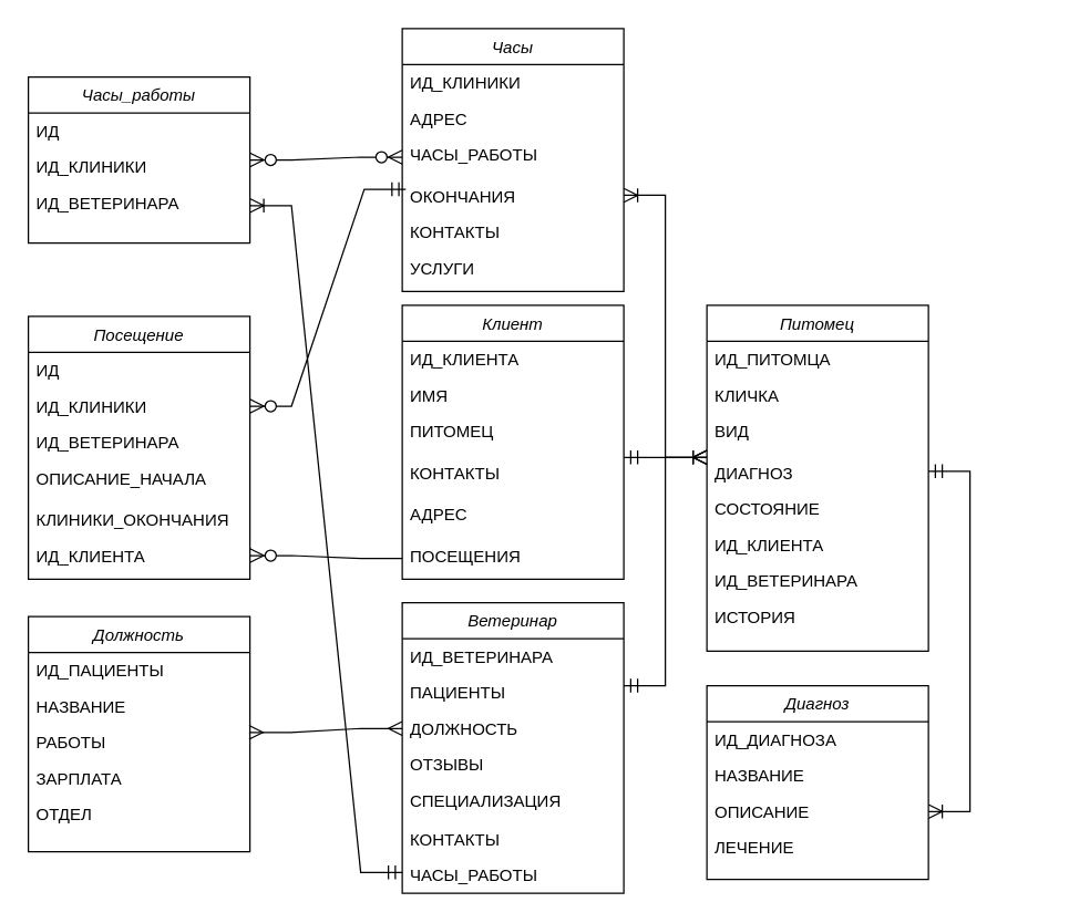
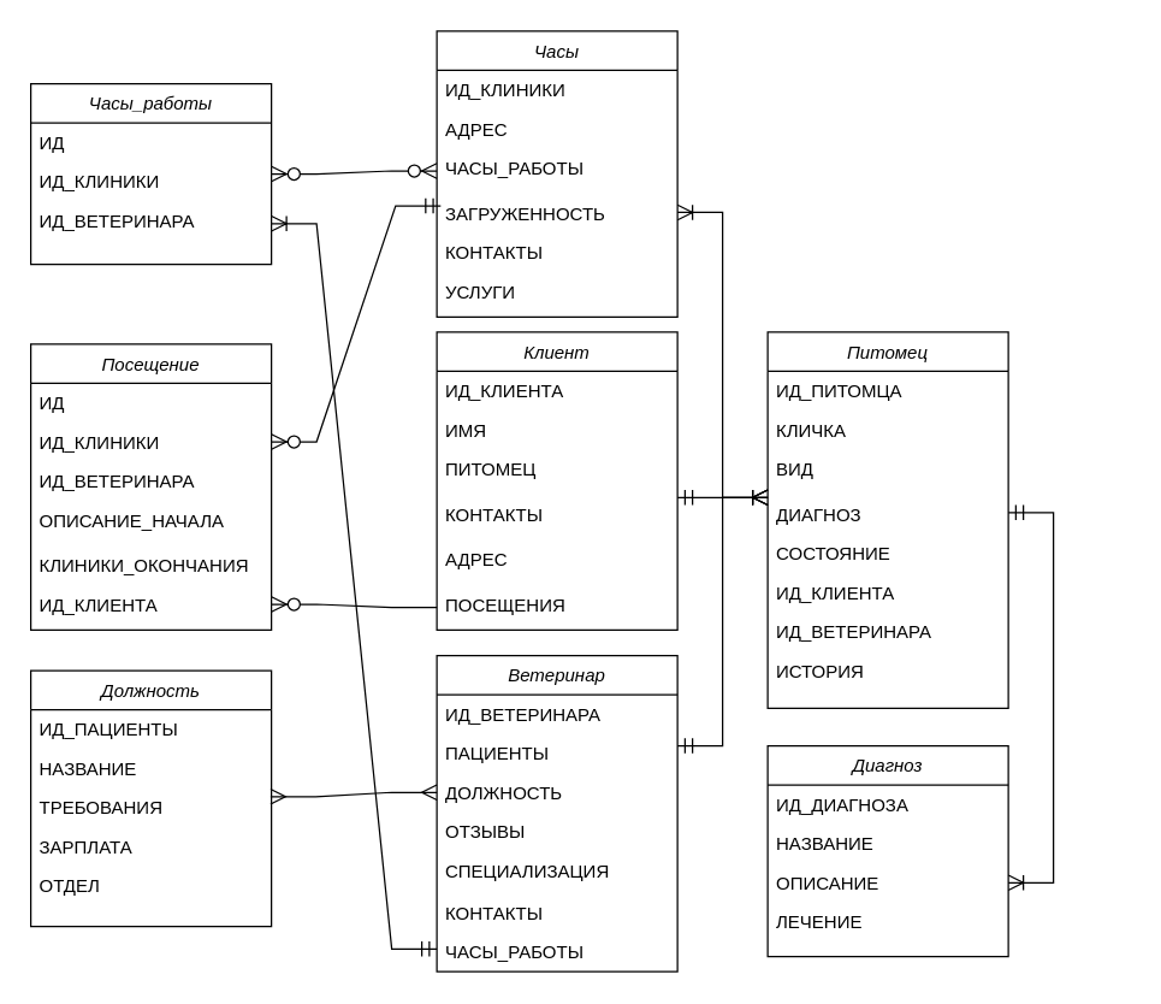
  <mxCell id="0" />
  <mxCell id="1" parent="0" />
  <mxCell id="2" value="Часы" style="swimlane;fontStyle=2;align=center;verticalAlign=top;childLayout=stackLayout;horizontal=1;startSize=26;horizontalStack=0;resizeParent=1;resizeLast=0;collapsible=1;marginBottom=0;rounded=0;shadow=0;strokeWidth=1;" parent="1" vertex="1"><mxGeometry x="290" y="20" width="160" height="190" as="geometry"><mxRectangle x="230" y="140" width="160" height="26" as="alternateBounds" /></mxGeometry></mxCell>
  <mxCell id="3" value="ИД_КЛИНИКИ" style="text;align=left;verticalAlign=top;spacingLeft=4;spacingRight=4;overflow=hidden;rotatable=0;points=[[0,0.5],[1,0.5]];portConstraint=eastwest;" parent="2" vertex="1"><mxGeometry y="26" width="160" height="26" as="geometry" /></mxCell>
  <mxCell id="4" value="АДРЕС" style="text;align=left;verticalAlign=top;spacingLeft=4;spacingRight=4;overflow=hidden;rotatable=0;points=[[0,0.5],[1,0.5]];portConstraint=eastwest;rounded=0;shadow=0;html=0;" parent="2" vertex="1"><mxGeometry y="52" width="160" height="26" as="geometry" /></mxCell>
  <mxCell id="5" value="ЧАСЫ_РАБОТЫ" style="text;align=left;verticalAlign=top;spacingLeft=4;spacingRight=4;overflow=hidden;rotatable=0;points=[[0,0.5],[1,0.5]];portConstraint=eastwest;rounded=0;shadow=0;html=0;" vertex="1" parent="2"><mxGeometry y="78" width="160" height="30" as="geometry" /></mxCell>
- <mxCell id="6" value="ОКОНЧАНИЯ" style="text;align=left;verticalAlign=top;spacingLeft=4;spacingRight=4;overflow=hidden;rotatable=0;points=[[0,0.5],[1,0.5]];portConstraint=eastwest;rounded=0;shadow=0;html=0;" vertex="1" parent="2"><mxGeometry y="108" width="160" height="26" as="geometry" /></mxCell>
+ <mxCell id="6" value="ЗАГРУЖЕННОСТЬ" style="text;align=left;verticalAlign=top;spacingLeft=4;spacingRight=4;overflow=hidden;rotatable=0;points=[[0,0.5],[1,0.5]];portConstraint=eastwest;rounded=0;shadow=0;html=0;" vertex="1" parent="2"><mxGeometry y="108" width="160" height="26" as="geometry" /></mxCell>
  <mxCell id="7" value="КОНТАКТЫ" style="text;align=left;verticalAlign=top;spacingLeft=4;spacingRight=4;overflow=hidden;rotatable=0;points=[[0,0.5],[1,0.5]];portConstraint=eastwest;rounded=0;shadow=0;html=0;" vertex="1" parent="2"><mxGeometry y="134" width="160" height="26" as="geometry" /></mxCell>
  <mxCell id="8" value="УСЛУГИ" style="text;align=left;verticalAlign=top;spacingLeft=4;spacingRight=4;overflow=hidden;rotatable=0;points=[[0,0.5],[1,0.5]];portConstraint=eastwest;rounded=0;shadow=0;html=0;" vertex="1" parent="2"><mxGeometry y="160" width="160" height="26" as="geometry" /></mxCell>
  <mxCell id="9" value="Клиент" style="swimlane;fontStyle=2;align=center;verticalAlign=top;childLayout=stackLayout;horizontal=1;startSize=26;horizontalStack=0;resizeParent=1;resizeLast=0;collapsible=1;marginBottom=0;rounded=0;shadow=0;strokeWidth=1;" vertex="1" parent="1"><mxGeometry x="290" y="220" width="160" height="198" as="geometry"><mxRectangle x="230" y="140" width="160" height="26" as="alternateBounds" /></mxGeometry></mxCell>
  <mxCell id="10" value="ИД_КЛИЕНТА" style="text;align=left;verticalAlign=top;spacingLeft=4;spacingRight=4;overflow=hidden;rotatable=0;points=[[0,0.5],[1,0.5]];portConstraint=eastwest;" vertex="1" parent="9"><mxGeometry y="26" width="160" height="26" as="geometry" /></mxCell>
  <mxCell id="11" value="ИМЯ" style="text;align=left;verticalAlign=top;spacingLeft=4;spacingRight=4;overflow=hidden;rotatable=0;points=[[0,0.5],[1,0.5]];portConstraint=eastwest;rounded=0;shadow=0;html=0;" vertex="1" parent="9"><mxGeometry y="52" width="160" height="26" as="geometry" /></mxCell>
  <mxCell id="12" value="ПИТОМЕЦ" style="text;align=left;verticalAlign=top;spacingLeft=4;spacingRight=4;overflow=hidden;rotatable=0;points=[[0,0.5],[1,0.5]];portConstraint=eastwest;rounded=0;shadow=0;html=0;" vertex="1" parent="9"><mxGeometry y="78" width="160" height="30" as="geometry" /></mxCell>
  <mxCell id="13" value="КОНТАКТЫ" style="text;align=left;verticalAlign=top;spacingLeft=4;spacingRight=4;overflow=hidden;rotatable=0;points=[[0,0.5],[1,0.5]];portConstraint=eastwest;rounded=0;shadow=0;html=0;" vertex="1" parent="9"><mxGeometry y="108" width="160" height="30" as="geometry" /></mxCell>
  <mxCell id="14" value="АДРЕС" style="text;align=left;verticalAlign=top;spacingLeft=4;spacingRight=4;overflow=hidden;rotatable=0;points=[[0,0.5],[1,0.5]];portConstraint=eastwest;rounded=0;shadow=0;html=0;" vertex="1" parent="9"><mxGeometry y="138" width="160" height="30" as="geometry" /></mxCell>
  <mxCell id="15" value="ПОСЕЩЕНИЯ" style="text;align=left;verticalAlign=top;spacingLeft=4;spacingRight=4;overflow=hidden;rotatable=0;points=[[0,0.5],[1,0.5]];portConstraint=eastwest;rounded=0;shadow=0;html=0;" vertex="1" parent="9"><mxGeometry y="168" width="160" height="30" as="geometry" /></mxCell>
  <mxCell id="16" value="Ветеринар" style="swimlane;fontStyle=2;align=center;verticalAlign=top;childLayout=stackLayout;horizontal=1;startSize=26;horizontalStack=0;resizeParent=1;resizeLast=0;collapsible=1;marginBottom=0;rounded=0;shadow=0;strokeWidth=1;" vertex="1" parent="1"><mxGeometry x="290" y="435" width="160" height="210" as="geometry"><mxRectangle x="230" y="140" width="160" height="26" as="alternateBounds" /></mxGeometry></mxCell>
  <mxCell id="17" value="ИД_ВЕТЕРИНАРА" style="text;align=left;verticalAlign=top;spacingLeft=4;spacingRight=4;overflow=hidden;rotatable=0;points=[[0,0.5],[1,0.5]];portConstraint=eastwest;" vertex="1" parent="16"><mxGeometry y="26" width="160" height="26" as="geometry" /></mxCell>
  <mxCell id="18" value="ПАЦИЕНТЫ" style="text;align=left;verticalAlign=top;spacingLeft=4;spacingRight=4;overflow=hidden;rotatable=0;points=[[0,0.5],[1,0.5]];portConstraint=eastwest;rounded=0;shadow=0;html=0;" vertex="1" parent="16"><mxGeometry y="52" width="160" height="26" as="geometry" /></mxCell>
  <mxCell id="19" value="ДОЛЖНОСТЬ" style="text;align=left;verticalAlign=top;spacingLeft=4;spacingRight=4;overflow=hidden;rotatable=0;points=[[0,0.5],[1,0.5]];portConstraint=eastwest;rounded=0;shadow=0;html=0;" vertex="1" parent="16"><mxGeometry y="78" width="160" height="26" as="geometry" /></mxCell>
  <mxCell id="20" value="ОТЗЫВЫ" style="text;align=left;verticalAlign=top;spacingLeft=4;spacingRight=4;overflow=hidden;rotatable=0;points=[[0,0.5],[1,0.5]];portConstraint=eastwest;rounded=0;shadow=0;html=0;" vertex="1" parent="16"><mxGeometry y="104" width="160" height="26" as="geometry" /></mxCell>
  <mxCell id="21" value="СПЕЦИАЛИЗАЦИЯ" style="text;align=left;verticalAlign=top;spacingLeft=4;spacingRight=4;overflow=hidden;rotatable=0;points=[[0,0.5],[1,0.5]];portConstraint=eastwest;rounded=0;shadow=0;html=0;" vertex="1" parent="16"><mxGeometry y="130" width="160" height="28" as="geometry" /></mxCell>
  <mxCell id="22" value="КОНТАКТЫ" style="text;align=left;verticalAlign=top;spacingLeft=4;spacingRight=4;overflow=hidden;rotatable=0;points=[[0,0.5],[1,0.5]];portConstraint=eastwest;rounded=0;shadow=0;html=0;" vertex="1" parent="16"><mxGeometry y="158" width="160" height="26" as="geometry" /></mxCell>
  <mxCell id="23" value="ЧАСЫ_РАБОТЫ" style="text;align=left;verticalAlign=top;spacingLeft=4;spacingRight=4;overflow=hidden;rotatable=0;points=[[0,0.5],[1,0.5]];portConstraint=eastwest;rounded=0;shadow=0;html=0;" vertex="1" parent="16"><mxGeometry y="184" width="160" height="22" as="geometry" /></mxCell>
  <mxCell id="24" value="Питомец" style="swimlane;fontStyle=2;align=center;verticalAlign=top;childLayout=stackLayout;horizontal=1;startSize=26;horizontalStack=0;resizeParent=1;resizeLast=0;collapsible=1;marginBottom=0;rounded=0;shadow=0;strokeWidth=1;" vertex="1" parent="1"><mxGeometry x="510" y="220" width="160" height="250" as="geometry"><mxRectangle x="230" y="140" width="160" height="26" as="alternateBounds" /></mxGeometry></mxCell>
  <mxCell id="25" value="ИД_ПИТОМЦА" style="text;align=left;verticalAlign=top;spacingLeft=4;spacingRight=4;overflow=hidden;rotatable=0;points=[[0,0.5],[1,0.5]];portConstraint=eastwest;" vertex="1" parent="24"><mxGeometry y="26" width="160" height="26" as="geometry" /></mxCell>
  <mxCell id="26" value="КЛИЧКА" style="text;align=left;verticalAlign=top;spacingLeft=4;spacingRight=4;overflow=hidden;rotatable=0;points=[[0,0.5],[1,0.5]];portConstraint=eastwest;rounded=0;shadow=0;html=0;" vertex="1" parent="24"><mxGeometry y="52" width="160" height="26" as="geometry" /></mxCell>
  <mxCell id="27" value="ВИД" style="text;align=left;verticalAlign=top;spacingLeft=4;spacingRight=4;overflow=hidden;rotatable=0;points=[[0,0.5],[1,0.5]];portConstraint=eastwest;rounded=0;shadow=0;html=0;" vertex="1" parent="24"><mxGeometry y="78" width="160" height="30" as="geometry" /></mxCell>
  <mxCell id="28" value="ДИАГНОЗ" style="text;align=left;verticalAlign=top;spacingLeft=4;spacingRight=4;overflow=hidden;rotatable=0;points=[[0,0.5],[1,0.5]];portConstraint=eastwest;rounded=0;shadow=0;html=0;" vertex="1" parent="24"><mxGeometry y="108" width="160" height="26" as="geometry" /></mxCell>
  <mxCell id="29" value="СОСТОЯНИЕ" style="text;align=left;verticalAlign=top;spacingLeft=4;spacingRight=4;overflow=hidden;rotatable=0;points=[[0,0.5],[1,0.5]];portConstraint=eastwest;rounded=0;shadow=0;html=0;" vertex="1" parent="24"><mxGeometry y="134" width="160" height="26" as="geometry" /></mxCell>
  <mxCell id="30" value="ИД_КЛИЕНТА" style="text;align=left;verticalAlign=top;spacingLeft=4;spacingRight=4;overflow=hidden;rotatable=0;points=[[0,0.5],[1,0.5]];portConstraint=eastwest;rounded=0;shadow=0;html=0;" vertex="1" parent="24"><mxGeometry y="160" width="160" height="26" as="geometry" /></mxCell>
  <mxCell id="31" value="ИД_ВЕТЕРИНАРА" style="text;align=left;verticalAlign=top;spacingLeft=4;spacingRight=4;overflow=hidden;rotatable=0;points=[[0,0.5],[1,0.5]];portConstraint=eastwest;" vertex="1" parent="24"><mxGeometry y="186" width="160" height="26" as="geometry" /></mxCell>
  <mxCell id="32" value="ИСТОРИЯ" style="text;align=left;verticalAlign=top;spacingLeft=4;spacingRight=4;overflow=hidden;rotatable=0;points=[[0,0.5],[1,0.5]];portConstraint=eastwest;" vertex="1" parent="24"><mxGeometry y="212" width="160" height="26" as="geometry" /></mxCell>
  <mxCell id="33" value="Часы_работы" style="swimlane;fontStyle=2;align=center;verticalAlign=top;childLayout=stackLayout;horizontal=1;startSize=26;horizontalStack=0;resizeParent=1;resizeLast=0;collapsible=1;marginBottom=0;rounded=0;shadow=0;strokeWidth=1;" vertex="1" parent="1"><mxGeometry x="20" y="55" width="160" height="120" as="geometry"><mxRectangle x="230" y="140" width="160" height="26" as="alternateBounds" /></mxGeometry></mxCell>
  <mxCell id="34" value="ИД" style="text;align=left;verticalAlign=top;spacingLeft=4;spacingRight=4;overflow=hidden;rotatable=0;points=[[0,0.5],[1,0.5]];portConstraint=eastwest;" vertex="1" parent="33"><mxGeometry y="26" width="160" height="26" as="geometry" /></mxCell>
  <mxCell id="35" value="ИД_КЛИНИКИ" style="text;align=left;verticalAlign=top;spacingLeft=4;spacingRight=4;overflow=hidden;rotatable=0;points=[[0,0.5],[1,0.5]];portConstraint=eastwest;rounded=0;shadow=0;html=0;" vertex="1" parent="33"><mxGeometry y="52" width="160" height="26" as="geometry" /></mxCell>
  <mxCell id="36" value="ИД_ВЕТЕРИНАРА" style="text;align=left;verticalAlign=top;spacingLeft=4;spacingRight=4;overflow=hidden;rotatable=0;points=[[0,0.5],[1,0.5]];portConstraint=eastwest;rounded=0;shadow=0;html=0;" vertex="1" parent="33"><mxGeometry y="78" width="160" height="30" as="geometry" /></mxCell>
  <mxCell id="37" value="Посещение" style="swimlane;fontStyle=2;align=center;verticalAlign=top;childLayout=stackLayout;horizontal=1;startSize=26;horizontalStack=0;resizeParent=1;resizeLast=0;collapsible=1;marginBottom=0;rounded=0;shadow=0;strokeWidth=1;" vertex="1" parent="1"><mxGeometry x="20" y="228" width="160" height="190" as="geometry"><mxRectangle x="230" y="140" width="160" height="26" as="alternateBounds" /></mxGeometry></mxCell>
  <mxCell id="38" value="ИД" style="text;align=left;verticalAlign=top;spacingLeft=4;spacingRight=4;overflow=hidden;rotatable=0;points=[[0,0.5],[1,0.5]];portConstraint=eastwest;" vertex="1" parent="37"><mxGeometry y="26" width="160" height="26" as="geometry" /></mxCell>
  <mxCell id="39" value="ИД_КЛИНИКИ" style="text;align=left;verticalAlign=top;spacingLeft=4;spacingRight=4;overflow=hidden;rotatable=0;points=[[0,0.5],[1,0.5]];portConstraint=eastwest;rounded=0;shadow=0;html=0;" vertex="1" parent="37"><mxGeometry y="52" width="160" height="26" as="geometry" /></mxCell>
  <mxCell id="40" value="ИД_ВЕТЕРИНАРА" style="text;align=left;verticalAlign=top;spacingLeft=4;spacingRight=4;overflow=hidden;rotatable=0;points=[[0,0.5],[1,0.5]];portConstraint=eastwest;rounded=0;shadow=0;html=0;" vertex="1" parent="37"><mxGeometry y="78" width="160" height="26" as="geometry" /></mxCell>
  <mxCell id="41" value="ОПИСАНИЕ_НАЧАЛА" style="text;align=left;verticalAlign=top;spacingLeft=4;spacingRight=4;overflow=hidden;rotatable=0;points=[[0,0.5],[1,0.5]];portConstraint=eastwest;rounded=0;shadow=0;html=0;" vertex="1" parent="37"><mxGeometry y="104" width="160" height="30" as="geometry" /></mxCell>
  <mxCell id="42" value="КЛИНИКИ_ОКОНЧАНИЯ" style="text;align=left;verticalAlign=top;spacingLeft=4;spacingRight=4;overflow=hidden;rotatable=0;points=[[0,0.5],[1,0.5]];portConstraint=eastwest;rounded=0;shadow=0;html=0;" vertex="1" parent="37"><mxGeometry y="134" width="160" height="26" as="geometry" /></mxCell>
  <mxCell id="43" value="ИД_КЛИЕНТА" style="text;align=left;verticalAlign=top;spacingLeft=4;spacingRight=4;overflow=hidden;rotatable=0;points=[[0,0.5],[1,0.5]];portConstraint=eastwest;rounded=0;shadow=0;html=0;" vertex="1" parent="37"><mxGeometry y="160" width="160" height="26" as="geometry" /></mxCell>
  <mxCell id="44" value="Диагноз" style="swimlane;fontStyle=2;align=center;verticalAlign=top;childLayout=stackLayout;horizontal=1;startSize=26;horizontalStack=0;resizeParent=1;resizeLast=0;collapsible=1;marginBottom=0;rounded=0;shadow=0;strokeWidth=1;" vertex="1" parent="1"><mxGeometry x="510" y="495" width="160" height="140" as="geometry"><mxRectangle x="230" y="140" width="160" height="26" as="alternateBounds" /></mxGeometry></mxCell>
  <mxCell id="45" value="ИД_ДИАГНОЗА" style="text;align=left;verticalAlign=top;spacingLeft=4;spacingRight=4;overflow=hidden;rotatable=0;points=[[0,0.5],[1,0.5]];portConstraint=eastwest;" vertex="1" parent="44"><mxGeometry y="26" width="160" height="26" as="geometry" /></mxCell>
  <mxCell id="46" value="НАЗВАНИЕ" style="text;align=left;verticalAlign=top;spacingLeft=4;spacingRight=4;overflow=hidden;rotatable=0;points=[[0,0.5],[1,0.5]];portConstraint=eastwest;rounded=0;shadow=0;html=0;" vertex="1" parent="44"><mxGeometry y="52" width="160" height="26" as="geometry" /></mxCell>
  <mxCell id="47" value="ОПИСАНИЕ" style="text;align=left;verticalAlign=top;spacingLeft=4;spacingRight=4;overflow=hidden;rotatable=0;points=[[0,0.5],[1,0.5]];portConstraint=eastwest;rounded=0;shadow=0;html=0;" vertex="1" parent="44"><mxGeometry y="78" width="160" height="26" as="geometry" /></mxCell>
  <mxCell id="48" value="ЛЕЧЕНИЕ" style="text;align=left;verticalAlign=top;spacingLeft=4;spacingRight=4;overflow=hidden;rotatable=0;points=[[0,0.5],[1,0.5]];portConstraint=eastwest;rounded=0;shadow=0;html=0;" vertex="1" parent="44"><mxGeometry y="104" width="160" height="26" as="geometry" /></mxCell>
  <mxCell id="49" value="Должность" style="swimlane;fontStyle=2;align=center;verticalAlign=top;childLayout=stackLayout;horizontal=1;startSize=26;horizontalStack=0;resizeParent=1;resizeLast=0;collapsible=1;marginBottom=0;rounded=0;shadow=0;strokeWidth=1;" vertex="1" parent="1"><mxGeometry x="20" y="445" width="160" height="170" as="geometry"><mxRectangle x="230" y="140" width="160" height="26" as="alternateBounds" /></mxGeometry></mxCell>
  <mxCell id="50" value="ИД_ПАЦИЕНТЫ" style="text;align=left;verticalAlign=top;spacingLeft=4;spacingRight=4;overflow=hidden;rotatable=0;points=[[0,0.5],[1,0.5]];portConstraint=eastwest;" vertex="1" parent="49"><mxGeometry y="26" width="160" height="26" as="geometry" /></mxCell>
  <mxCell id="51" value="НАЗВАНИЕ" style="text;align=left;verticalAlign=top;spacingLeft=4;spacingRight=4;overflow=hidden;rotatable=0;points=[[0,0.5],[1,0.5]];portConstraint=eastwest;rounded=0;shadow=0;html=0;" vertex="1" parent="49"><mxGeometry y="52" width="160" height="26" as="geometry" /></mxCell>
- <mxCell id="52" value="РАБОТЫ" style="text;align=left;verticalAlign=top;spacingLeft=4;spacingRight=4;overflow=hidden;rotatable=0;points=[[0,0.5],[1,0.5]];portConstraint=eastwest;rounded=0;shadow=0;html=0;" vertex="1" parent="49"><mxGeometry y="78" width="160" height="26" as="geometry" /></mxCell>
+ <mxCell id="52" value="ТРЕБОВАНИЯ" style="text;align=left;verticalAlign=top;spacingLeft=4;spacingRight=4;overflow=hidden;rotatable=0;points=[[0,0.5],[1,0.5]];portConstraint=eastwest;rounded=0;shadow=0;html=0;" vertex="1" parent="49"><mxGeometry y="78" width="160" height="26" as="geometry" /></mxCell>
  <mxCell id="53" value="ЗАРПЛАТА" style="text;align=left;verticalAlign=top;spacingLeft=4;spacingRight=4;overflow=hidden;rotatable=0;points=[[0,0.5],[1,0.5]];portConstraint=eastwest;rounded=0;shadow=0;html=0;" vertex="1" parent="49"><mxGeometry y="104" width="160" height="26" as="geometry" /></mxCell>
  <mxCell id="54" value="ОТДЕЛ" style="text;align=left;verticalAlign=top;spacingLeft=4;spacingRight=4;overflow=hidden;rotatable=0;points=[[0,0.5],[1,0.5]];portConstraint=eastwest;rounded=0;shadow=0;html=0;" vertex="1" parent="49"><mxGeometry y="130" width="160" height="26" as="geometry" /></mxCell>
  <mxCell id="55" value="" style="edgeStyle=entityRelationEdgeStyle;fontSize=12;html=1;endArrow=ERmany;startArrow=ERmany;rounded=0;startSize=8;endSize=8;curved=0;entryX=0;entryY=0.5;entryDx=0;entryDy=0;exitX=0.996;exitY=0.225;exitDx=0;exitDy=0;exitPerimeter=0;" edge="1" parent="1" source="52" target="19"><mxGeometry width="100" height="100" relative="1" as="geometry"><mxPoint x="180" y="532.21" as="sourcePoint" /><mxPoint x="270" y="548" as="targetPoint" /></mxGeometry></mxCell>
  <mxCell id="56" value="" style="edgeStyle=entityRelationEdgeStyle;fontSize=12;html=1;endArrow=ERoneToMany;startArrow=ERmandOne;rounded=0;startSize=8;endSize=8;curved=0;entryX=0;entryY=0.077;entryDx=0;entryDy=0;entryPerimeter=0;" edge="1" parent="1" target="28"><mxGeometry width="100" height="100" relative="1" as="geometry"><mxPoint x="450" y="330" as="sourcePoint" /><mxPoint x="550" y="230" as="targetPoint" /><Array as="points"><mxPoint x="500" y="280" /></Array></mxGeometry></mxCell>
  <mxCell id="57" value="" style="edgeStyle=entityRelationEdgeStyle;fontSize=12;html=1;endArrow=ERoneToMany;startArrow=ERmandOne;rounded=0;startSize=8;endSize=8;curved=0;exitX=1.002;exitY=0.111;exitDx=0;exitDy=0;exitPerimeter=0;entryX=1;entryY=0.5;entryDx=0;entryDy=0;" edge="1" parent="1" target="47"><mxGeometry width="100" height="100" relative="1" as="geometry"><mxPoint x="670" y="339.996" as="sourcePoint" /><mxPoint x="789.68" y="586.11" as="targetPoint" /><Array as="points"><mxPoint x="697.68" y="409.11" /></Array></mxGeometry></mxCell>
  <mxCell id="58" value="" style="edgeStyle=entityRelationEdgeStyle;fontSize=12;html=1;endArrow=ERoneToMany;startArrow=ERmandOne;rounded=0;startSize=8;endSize=8;curved=0;" edge="1" parent="1"><mxGeometry width="100" height="100" relative="1" as="geometry"><mxPoint x="450" y="495" as="sourcePoint" /><mxPoint x="510" y="330" as="targetPoint" /></mxGeometry></mxCell>
  <mxCell id="59" value="" style="edgeStyle=entityRelationEdgeStyle;fontSize=12;html=1;endArrow=ERoneToMany;startArrow=ERoneToMany;rounded=0;startSize=8;endSize=8;curved=0;exitX=1.004;exitY=0.098;exitDx=0;exitDy=0;exitPerimeter=0;" edge="1" parent="1"><mxGeometry width="100" height="100" relative="1" as="geometry"><mxPoint x="450" y="140.548" as="sourcePoint" /><mxPoint x="510" y="330" as="targetPoint" /><Array as="points"><mxPoint x="489.36" y="330" /></Array></mxGeometry></mxCell>
  <mxCell id="60" value="" style="edgeStyle=entityRelationEdgeStyle;fontSize=12;html=1;endArrow=ERzeroToMany;endFill=1;rounded=0;startSize=8;endSize=8;curved=0;entryX=1;entryY=0.5;entryDx=0;entryDy=0;exitX=0;exitY=0.5;exitDx=0;exitDy=0;" edge="1" parent="1" source="15" target="43"><mxGeometry width="100" height="100" relative="1" as="geometry"><mxPoint x="170" y="457" as="sourcePoint" /><mxPoint x="270" y="360" as="targetPoint" /><Array as="points"><mxPoint x="250" y="350" /></Array></mxGeometry></mxCell>
  <mxCell id="61" value="" style="edgeStyle=entityRelationEdgeStyle;fontSize=12;html=1;endArrow=ERzeroToMany;startArrow=ERmandOne;rounded=0;startSize=8;endSize=8;curved=0;entryX=1;entryY=0.5;entryDx=0;entryDy=0;exitX=0.016;exitY=0.316;exitDx=0;exitDy=0;exitPerimeter=0;" edge="1" parent="1" source="6" target="39"><mxGeometry width="100" height="100" relative="1" as="geometry"><mxPoint x="280" y="140" as="sourcePoint" /><mxPoint x="590" y="300" as="targetPoint" /></mxGeometry></mxCell>
  <mxCell id="62" value="" style="edgeStyle=entityRelationEdgeStyle;fontSize=12;html=1;endArrow=ERzeroToMany;endFill=1;startArrow=ERzeroToMany;rounded=0;startSize=8;endSize=8;curved=0;exitX=1;exitY=0.308;exitDx=0;exitDy=0;exitPerimeter=0;" edge="1" parent="1" source="35" target="5"><mxGeometry width="100" height="100" relative="1" as="geometry"><mxPoint x="230" y="172" as="sourcePoint" /><mxPoint x="330" y="72" as="targetPoint" /><Array as="points"><mxPoint x="160" y="100" /></Array></mxGeometry></mxCell>
  <mxCell id="63" value="" style="edgeStyle=entityRelationEdgeStyle;fontSize=12;html=1;endArrow=ERoneToMany;startArrow=ERmandOne;rounded=0;startSize=8;endSize=8;curved=0;entryX=1;entryY=0.5;entryDx=0;entryDy=0;exitX=0;exitY=0.5;exitDx=0;exitDy=0;" edge="1" parent="1" source="23" target="36"><mxGeometry width="100" height="100" relative="1" as="geometry"><mxPoint x="190" y="505.5" as="sourcePoint" /><mxPoint x="250" y="140.5" as="targetPoint" /><Array as="points"><mxPoint x="349.92" y="571.5" /><mxPoint x="750" y="511.51" /><mxPoint x="490" y="430.5" /><mxPoint x="220" y="550.5" /><mxPoint x="190" y="401.51" /><mxPoint x="240" y="450.5" /></Array></mxGeometry></mxCell>
